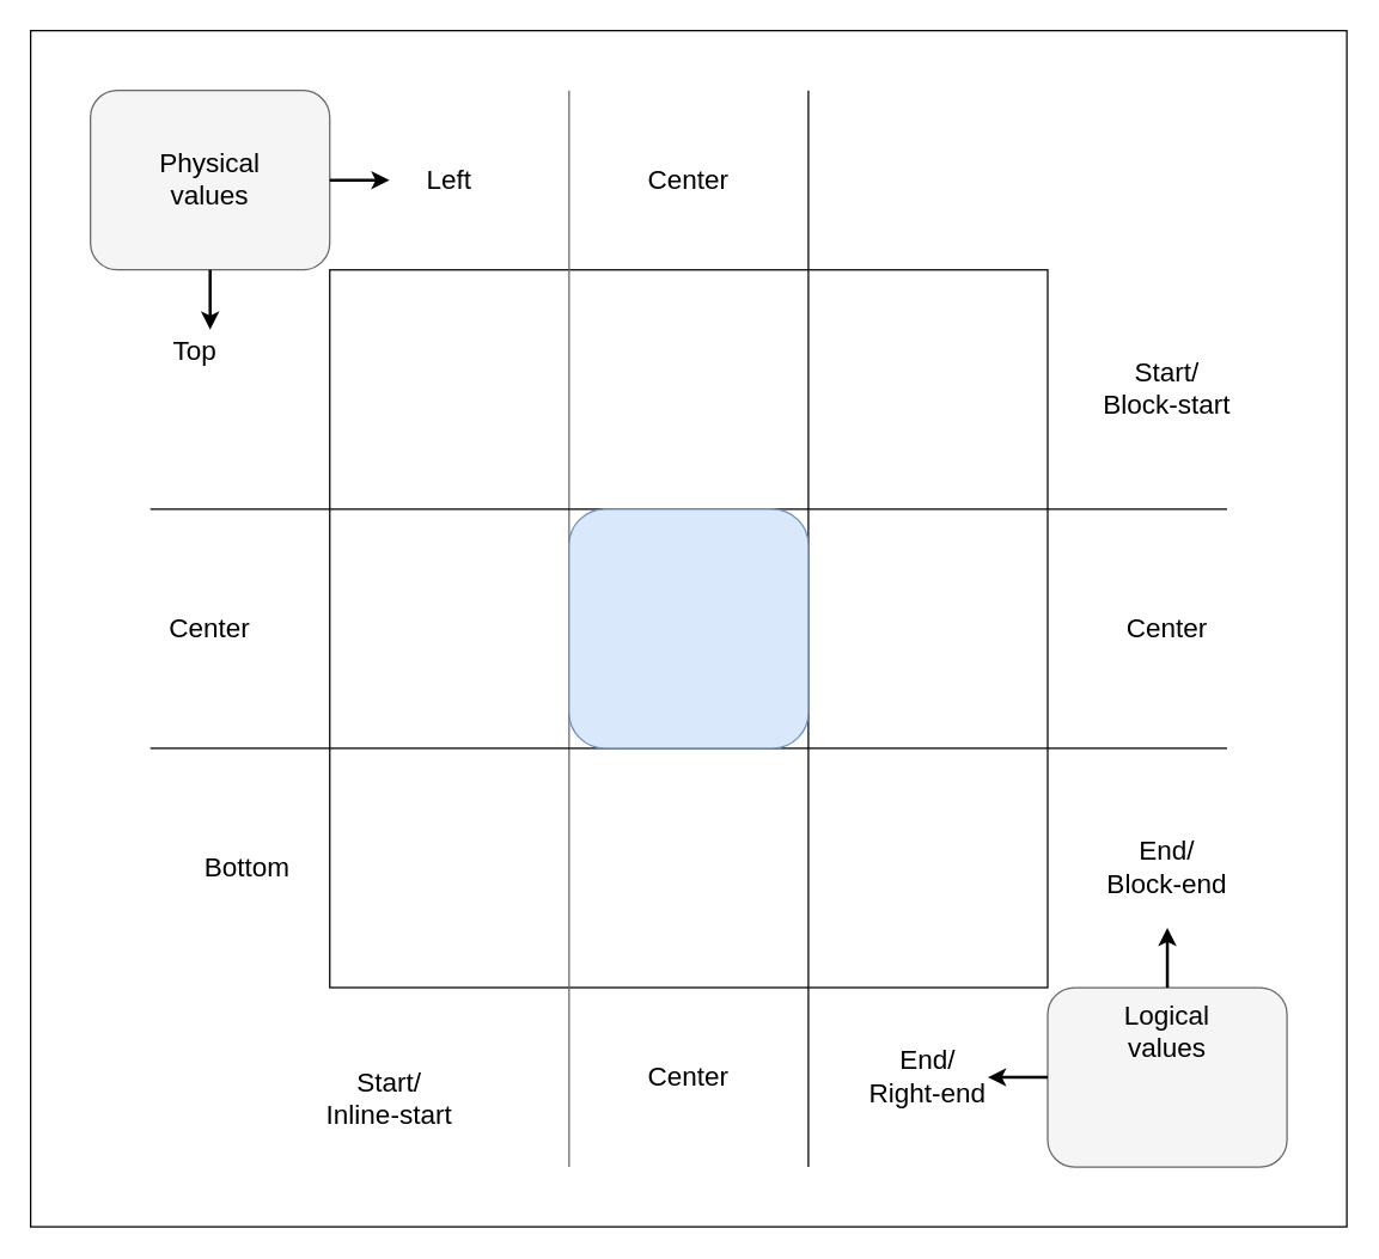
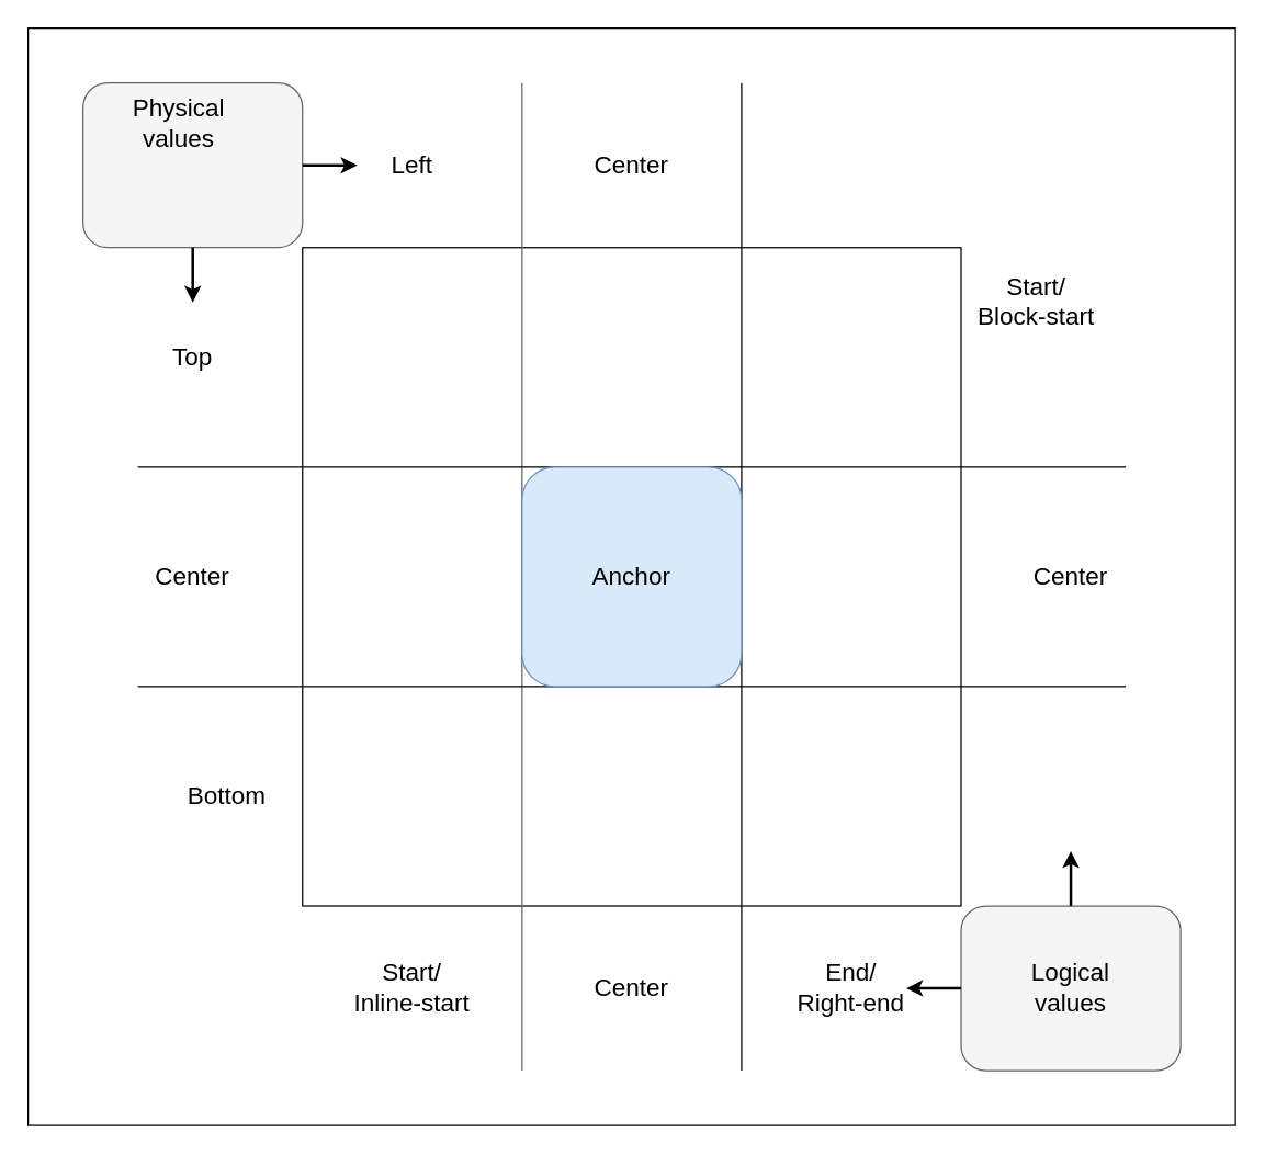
  <mxCell id="0" />
  <mxCell id="1" parent="0" />
  <mxCell id="2" value="" style="rounded=0;whiteSpace=wrap;html=1;" parent="1" vertex="1"><mxGeometry x="20" y="20" width="880" height="800" as="geometry" /></mxCell>
  <mxCell id="3" value="" style="whiteSpace=wrap;html=1;aspect=fixed;" parent="1" vertex="1"><mxGeometry x="220" y="180" width="480" height="480" as="geometry" /></mxCell>
  <mxCell id="4" value="" style="endArrow=none;html=1;rounded=0;fillColor=#f5f5f5;strokeColor=#666666;" parent="1" edge="1"><mxGeometry width="50" height="50" relative="1" as="geometry"><mxPoint x="380" y="780" as="sourcePoint" /><mxPoint x="380" y="60" as="targetPoint" /></mxGeometry></mxCell>
  <mxCell id="5" value="" style="endArrow=none;html=1;rounded=0;" parent="1" edge="1"><mxGeometry width="50" height="50" relative="1" as="geometry"><mxPoint x="540" y="780" as="sourcePoint" /><mxPoint x="540" y="60" as="targetPoint" /></mxGeometry></mxCell>
  <mxCell id="6" value="" style="endArrow=none;html=1;rounded=0;" parent="1" edge="1"><mxGeometry width="50" height="50" relative="1" as="geometry"><mxPoint x="100" y="340" as="sourcePoint" /><mxPoint x="820" y="340" as="targetPoint" /></mxGeometry></mxCell>
  <mxCell id="7" value="" style="endArrow=none;html=1;rounded=0;" parent="1" edge="1"><mxGeometry width="50" height="50" relative="1" as="geometry"><mxPoint x="100" y="500" as="sourcePoint" /><mxPoint x="820" y="500" as="targetPoint" /></mxGeometry></mxCell>
  <mxCell id="8" value="" style="rounded=1;whiteSpace=wrap;html=1;fillColor=#dae8fc;strokeColor=#6c8ebf;" parent="1" vertex="1"><mxGeometry x="380" y="340" width="160" height="160" as="geometry" /></mxCell>
- <mxCell id="10" value="&lt;div&gt;&lt;font style=&quot;font-size: 18px;&quot;&gt;Start/&lt;/font&gt;&lt;/div&gt;&lt;div&gt;&lt;font style=&quot;font-size: 18px;&quot;&gt;Block-start&lt;/font&gt;&lt;/div&gt;" style="text;html=1;strokeColor=none;fillColor=none;align=center;verticalAlign=middle;whiteSpace=wrap;rounded=0;" parent="1" vertex="1"><mxGeometry x="735" y="245" width="90" height="30" as="geometry" /></mxCell>
+ <mxCell id="9" value="&lt;font style=&quot;font-size: 18px;&quot;&gt;Anchor&lt;/font&gt;" style="text;html=1;strokeColor=none;fillColor=none;align=center;verticalAlign=middle;whiteSpace=wrap;rounded=0;" parent="1" vertex="1"><mxGeometry x="430" y="405" width="60" height="30" as="geometry" /></mxCell>
+ <mxCell id="10" value="&lt;div&gt;&lt;font style=&quot;font-size: 18px;&quot;&gt;Start/&lt;/font&gt;&lt;/div&gt;&lt;div&gt;&lt;font style=&quot;font-size: 18px;&quot;&gt;Block-start&lt;/font&gt;&lt;/div&gt;" style="text;html=1;strokeColor=none;fillColor=none;align=center;verticalAlign=middle;whiteSpace=wrap;rounded=0;" parent="1" vertex="1"><mxGeometry x="710" y="205" width="90" height="30" as="geometry" /></mxCell>
  <mxCell id="11" value="Center" style="text;html=1;strokeColor=none;fillColor=none;align=center;verticalAlign=middle;whiteSpace=wrap;rounded=0;fontSize=18;" parent="1" vertex="1"><mxGeometry x="750" y="405" width="60" height="30" as="geometry" /></mxCell>
- <mxCell id="12" value="&lt;div&gt;End/&lt;/div&gt;&lt;div&gt;Block-end&lt;br&gt;&lt;/div&gt;" style="text;html=1;strokeColor=none;fillColor=none;align=center;verticalAlign=middle;whiteSpace=wrap;rounded=0;fontSize=18;" parent="1" vertex="1"><mxGeometry x="735" y="565" width="90" height="30" as="geometry" /></mxCell>
- <mxCell id="13" value="&lt;div style=&quot;font-size: 18px;&quot;&gt;&lt;font style=&quot;font-size: 18px;&quot;&gt;Start/&lt;/font&gt;&lt;/div&gt;&lt;div style=&quot;font-size: 18px;&quot;&gt;&lt;font style=&quot;font-size: 18px;&quot;&gt;&lt;font style=&quot;font-size: 18px;&quot;&gt;Inline-start&lt;/font&gt;&lt;br&gt;&lt;/font&gt;&lt;/div&gt;" style="text;html=1;strokeColor=none;fillColor=none;align=center;verticalAlign=middle;whiteSpace=wrap;rounded=0;" parent="1" vertex="1"><mxGeometry x="215" y="725" width="90" height="20" as="geometry" /></mxCell>
+ <mxCell id="13" value="&lt;div style=&quot;font-size: 18px;&quot;&gt;&lt;font style=&quot;font-size: 18px;&quot;&gt;Start/&lt;/font&gt;&lt;/div&gt;&lt;div style=&quot;font-size: 18px;&quot;&gt;&lt;font style=&quot;font-size: 18px;&quot;&gt;&lt;font style=&quot;font-size: 18px;&quot;&gt;Inline-start&lt;/font&gt;&lt;br&gt;&lt;/font&gt;&lt;/div&gt;" style="text;html=1;strokeColor=none;fillColor=none;align=center;verticalAlign=middle;whiteSpace=wrap;rounded=0;" parent="1" vertex="1"><mxGeometry x="255" y="710" width="90" height="20" as="geometry" /></mxCell>
  <mxCell id="14" value="&lt;font style=&quot;font-size: 18px;&quot;&gt;Center&lt;/font&gt;" style="text;html=1;strokeColor=none;fillColor=none;align=center;verticalAlign=middle;whiteSpace=wrap;rounded=0;" parent="1" vertex="1"><mxGeometry x="430" y="710" width="60" height="20" as="geometry" /></mxCell>
  <mxCell id="15" value="&lt;div&gt;&lt;font style=&quot;font-size: 18px;&quot;&gt;End/&lt;/font&gt;&lt;/div&gt;&lt;div&gt;&lt;font style=&quot;font-size: 18px;&quot;&gt;Right-end&lt;br&gt;&lt;/font&gt;&lt;/div&gt;" style="text;html=1;strokeColor=none;fillColor=none;align=center;verticalAlign=middle;whiteSpace=wrap;rounded=0;" parent="1" vertex="1"><mxGeometry x="575" y="710" width="90" height="20" as="geometry" /></mxCell>
- <mxCell id="16" value="&lt;font style=&quot;font-size: 18px;&quot;&gt;Top&lt;/font&gt;" style="text;html=1;strokeColor=none;fillColor=none;align=center;verticalAlign=middle;whiteSpace=wrap;rounded=0;" parent="1" vertex="1"><mxGeometry x="100" y="220" width="60" height="30" as="geometry" /></mxCell>
+ <mxCell id="16" value="&lt;font style=&quot;font-size: 18px;&quot;&gt;Top&lt;/font&gt;" style="text;html=1;strokeColor=none;fillColor=none;align=center;verticalAlign=middle;whiteSpace=wrap;rounded=0;" parent="1" vertex="1"><mxGeometry x="110" y="245" width="60" height="30" as="geometry" /></mxCell>
  <mxCell id="17" value="Center" style="text;html=1;strokeColor=none;fillColor=none;align=center;verticalAlign=middle;whiteSpace=wrap;rounded=0;fontSize=18;" parent="1" vertex="1"><mxGeometry x="110" y="405" width="60" height="30" as="geometry" /></mxCell>
  <mxCell id="18" value="Bottom" style="text;html=1;strokeColor=none;fillColor=none;align=center;verticalAlign=middle;whiteSpace=wrap;rounded=0;fontSize=18;" parent="1" vertex="1"><mxGeometry x="135" y="565" width="60" height="30" as="geometry" /></mxCell>
  <mxCell id="19" value="&lt;font style=&quot;font-size: 18px;&quot;&gt;Left&lt;/font&gt;" style="text;html=1;strokeColor=none;fillColor=none;align=center;verticalAlign=middle;whiteSpace=wrap;rounded=0;" parent="1" vertex="1"><mxGeometry x="270" y="110" width="60" height="20" as="geometry" /></mxCell>
  <mxCell id="20" value="&lt;font style=&quot;font-size: 18px;&quot;&gt;Center&lt;/font&gt;" style="text;html=1;strokeColor=none;fillColor=none;align=center;verticalAlign=middle;whiteSpace=wrap;rounded=0;" parent="1" vertex="1"><mxGeometry x="430" y="110" width="60" height="20" as="geometry" /></mxCell>
  <mxCell id="21" value="" style="rounded=1;whiteSpace=wrap;html=1;fillColor=#f5f5f5;strokeColor=#666666;fontColor=#333333;" parent="1" vertex="1"><mxGeometry x="60" y="60" width="160" height="120" as="geometry" /></mxCell>
- <mxCell id="22" value="&lt;font style=&quot;font-size: 18px;&quot;&gt;Physical values&lt;br&gt;&lt;/font&gt;" style="text;html=1;strokeColor=none;fillColor=none;align=center;verticalAlign=middle;whiteSpace=wrap;rounded=0;" parent="1" vertex="1"><mxGeometry x="110" y="105" width="60" height="30" as="geometry" /></mxCell>
+ <mxCell id="22" value="&lt;font style=&quot;font-size: 18px;&quot;&gt;Physical values&lt;br&gt;&lt;/font&gt;" style="text;html=1;strokeColor=none;fillColor=none;align=center;verticalAlign=middle;whiteSpace=wrap;rounded=0;" parent="1" vertex="1"><mxGeometry x="100" y="75" width="60" height="30" as="geometry" /></mxCell>
  <mxCell id="23" value="" style="endArrow=classic;html=1;rounded=0;exitX=0.5;exitY=1;exitDx=0;exitDy=0;strokeWidth=2;" parent="1" source="21" edge="1"><mxGeometry width="50" height="50" relative="1" as="geometry"><mxPoint x="390" y="210" as="sourcePoint" /><mxPoint x="140" y="220" as="targetPoint" /></mxGeometry></mxCell>
  <mxCell id="24" value="" style="endArrow=classic;html=1;rounded=0;exitX=1;exitY=0.5;exitDx=0;exitDy=0;strokeWidth=2;" parent="1" source="21" edge="1"><mxGeometry width="50" height="50" relative="1" as="geometry"><mxPoint x="150" y="190" as="sourcePoint" /><mxPoint x="260" y="120" as="targetPoint" /></mxGeometry></mxCell>
  <mxCell id="25" value="" style="rounded=1;whiteSpace=wrap;html=1;fillColor=#f5f5f5;strokeColor=#666666;fontColor=#333333;" parent="1" vertex="1"><mxGeometry x="700" y="660" width="160" height="120" as="geometry" /></mxCell>
- <mxCell id="26" value="&lt;font style=&quot;font-size: 18px;&quot;&gt;Logical values&lt;br&gt;&lt;/font&gt;" style="text;html=1;strokeColor=none;fillColor=none;align=center;verticalAlign=middle;whiteSpace=wrap;rounded=0;" parent="1" vertex="1"><mxGeometry x="750" y="675" width="60" height="30" as="geometry" /></mxCell>
+ <mxCell id="26" value="&lt;font style=&quot;font-size: 18px;&quot;&gt;Logical values&lt;br&gt;&lt;/font&gt;" style="text;html=1;strokeColor=none;fillColor=none;align=center;verticalAlign=middle;whiteSpace=wrap;rounded=0;" parent="1" vertex="1"><mxGeometry x="750" y="705" width="60" height="30" as="geometry" /></mxCell>
  <mxCell id="27" value="" style="endArrow=classic;html=1;rounded=0;exitX=0;exitY=0.5;exitDx=0;exitDy=0;strokeWidth=2;" parent="1" source="25" edge="1"><mxGeometry width="50" height="50" relative="1" as="geometry"><mxPoint x="390" y="690" as="sourcePoint" /><mxPoint x="660" y="720" as="targetPoint" /></mxGeometry></mxCell>
  <mxCell id="28" value="" style="endArrow=classic;html=1;rounded=0;exitX=0.5;exitY=0;exitDx=0;exitDy=0;strokeWidth=2;" parent="1" source="25" edge="1"><mxGeometry width="50" height="50" relative="1" as="geometry"><mxPoint x="710" y="730" as="sourcePoint" /><mxPoint x="780" y="620" as="targetPoint" /></mxGeometry></mxCell>
